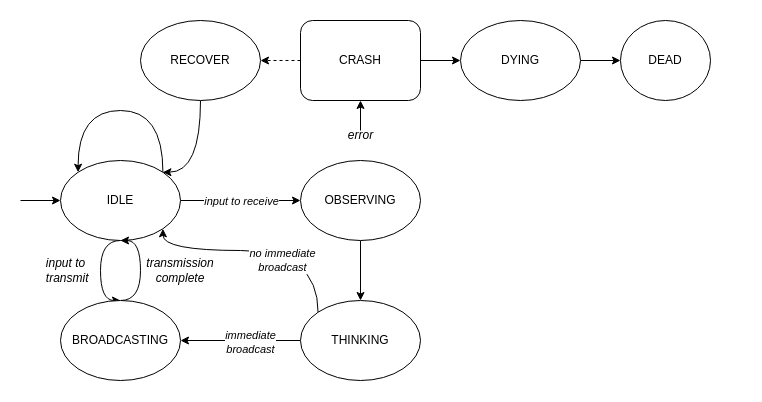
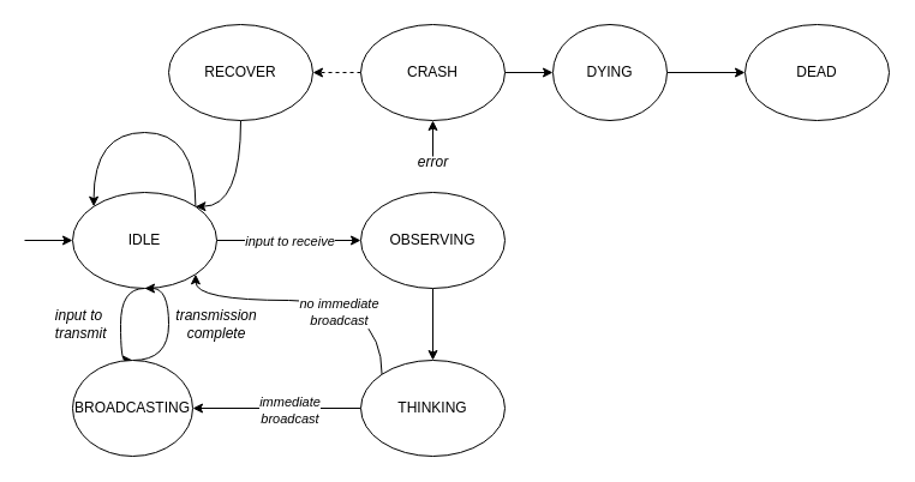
  <mxCell id="0" />
  <mxCell id="1" parent="0" />
  <mxCell id="2" style="edgeStyle=orthogonalEdgeStyle;rounded=0;orthogonalLoop=1;jettySize=auto;html=1;entryX=0;entryY=0.5;entryDx=0;entryDy=0;" edge="1" parent="1" source="5" target="8"><mxGeometry relative="1" as="geometry" /></mxCell>
  <mxCell id="3" value="&lt;i&gt;input to receive&lt;br&gt;&lt;/i&gt;" style="edgeLabel;html=1;align=center;verticalAlign=middle;resizable=0;points=[];" vertex="1" connectable="0" parent="2"><mxGeometry relative="1" as="geometry"><mxPoint as="offset" /></mxGeometry></mxCell>
  <mxCell id="4" style="edgeStyle=orthogonalEdgeStyle;rounded=0;orthogonalLoop=1;jettySize=auto;html=1;exitX=0.5;exitY=1;exitDx=0;exitDy=0;entryX=0.5;entryY=0;entryDx=0;entryDy=0;curved=1;" edge="1" parent="1" source="5" target="16"><mxGeometry relative="1" as="geometry"><Array as="points"><mxPoint x="100" y="240" /><mxPoint x="100" y="300" /></Array></mxGeometry></mxCell>
  <mxCell id="5" value="IDLE" style="ellipse;whiteSpace=wrap;html=1;" vertex="1" parent="1"><mxGeometry x="60" y="160" width="120" height="80" as="geometry" /></mxCell>
  <mxCell id="6" value="" style="endArrow=classic;html=1;rounded=0;entryX=0;entryY=0.5;entryDx=0;entryDy=0;" edge="1" parent="1" target="5"><mxGeometry width="50" height="50" relative="1" as="geometry"><mxPoint x="20" y="200" as="sourcePoint" /><mxPoint x="390" y="360" as="targetPoint" /></mxGeometry></mxCell>
  <mxCell id="7" style="edgeStyle=orthogonalEdgeStyle;rounded=0;orthogonalLoop=1;jettySize=auto;html=1;exitX=0.5;exitY=1;exitDx=0;exitDy=0;entryX=0.5;entryY=0;entryDx=0;entryDy=0;" edge="1" parent="1" source="8" target="14"><mxGeometry relative="1" as="geometry" /></mxCell>
  <mxCell id="8" value="OBSERVING" style="ellipse;whiteSpace=wrap;html=1;" vertex="1" parent="1"><mxGeometry x="300" y="160" width="120" height="80" as="geometry" /></mxCell>
  <mxCell id="9" style="edgeStyle=orthogonalEdgeStyle;rounded=0;orthogonalLoop=1;jettySize=auto;html=1;exitX=1;exitY=0;exitDx=0;exitDy=0;entryX=0;entryY=0;entryDx=0;entryDy=0;curved=1;" edge="1" parent="1" source="5" target="5"><mxGeometry relative="1" as="geometry"><Array as="points"><mxPoint x="162" y="110" /><mxPoint x="78" y="110" /></Array></mxGeometry></mxCell>
  <mxCell id="10" style="edgeStyle=orthogonalEdgeStyle;rounded=0;orthogonalLoop=1;jettySize=auto;html=1;exitX=0;exitY=0.5;exitDx=0;exitDy=0;entryX=1;entryY=0.5;entryDx=0;entryDy=0;" edge="1" parent="1" source="14" target="16"><mxGeometry relative="1" as="geometry" /></mxCell>
  <mxCell id="11" value="&lt;div&gt;&lt;i&gt;immediate&lt;/i&gt;&lt;/div&gt;&lt;div&gt;&lt;i&gt;broadcast&lt;br&gt;&lt;/i&gt;&lt;/div&gt;" style="edgeLabel;html=1;align=center;verticalAlign=middle;resizable=0;points=[];" vertex="1" connectable="0" parent="10"><mxGeometry x="-0.15" y="1" relative="1" as="geometry"><mxPoint as="offset" /></mxGeometry></mxCell>
  <mxCell id="12" style="edgeStyle=orthogonalEdgeStyle;rounded=0;orthogonalLoop=1;jettySize=auto;html=1;exitX=0;exitY=0;exitDx=0;exitDy=0;entryX=1;entryY=1;entryDx=0;entryDy=0;curved=1;" edge="1" parent="1" source="14" target="5"><mxGeometry relative="1" as="geometry"><Array as="points"><mxPoint x="318" y="250" /><mxPoint x="162" y="250" /></Array></mxGeometry></mxCell>
  <mxCell id="13" value="&lt;div&gt;&lt;i&gt;no immediate&lt;/i&gt;&lt;/div&gt;&lt;div&gt;&lt;i&gt;broadcast&lt;br&gt;&lt;/i&gt;&lt;/div&gt;" style="edgeLabel;html=1;align=center;verticalAlign=middle;resizable=0;points=[];" vertex="1" connectable="0" parent="12"><mxGeometry x="-0.176" y="9" relative="1" as="geometry"><mxPoint as="offset" /></mxGeometry></mxCell>
  <mxCell id="14" value="THINKING" style="ellipse;whiteSpace=wrap;html=1;" vertex="1" parent="1"><mxGeometry x="300" y="300" width="120" height="80" as="geometry" /></mxCell>
  <mxCell id="15" style="edgeStyle=orthogonalEdgeStyle;rounded=0;orthogonalLoop=1;jettySize=auto;html=1;exitX=0.5;exitY=0;exitDx=0;exitDy=0;entryX=0.5;entryY=1;entryDx=0;entryDy=0;curved=1;" edge="1" parent="1" source="16" target="5"><mxGeometry relative="1" as="geometry"><Array as="points"><mxPoint x="140" y="300" /><mxPoint x="140" y="240" /></Array></mxGeometry></mxCell>
- <mxCell id="16" value="BROADCASTING" style="ellipse;whiteSpace=wrap;html=1;" vertex="1" parent="1"><mxGeometry x="60" y="300" width="120" height="80" as="geometry" /></mxCell>
+ <mxCell id="16" value="BROADCASTING" style="ellipse;whiteSpace=wrap;html=1;" vertex="1" parent="1"><mxGeometry x="60" y="300" width="100" height="80" as="geometry" /></mxCell>
  <mxCell id="17" value="&lt;div&gt;&lt;i&gt;input to&lt;/i&gt;&lt;/div&gt;&lt;div&gt;&lt;i&gt;&amp;nbsp;transmit&lt;/i&gt;&lt;/div&gt;" style="text;html=1;align=center;verticalAlign=middle;resizable=0;points=[];autosize=1;strokeColor=none;fillColor=none;" vertex="1" parent="1"><mxGeometry x="30" y="250" width="70" height="40" as="geometry" /></mxCell>
  <mxCell id="18" value="&lt;div&gt;&lt;i&gt;transmission&lt;/i&gt;&lt;/div&gt;&lt;div&gt;&lt;i&gt;complete&lt;br&gt;&lt;/i&gt;&lt;/div&gt;" style="text;html=1;align=center;verticalAlign=middle;whiteSpace=wrap;rounded=0;" vertex="1" parent="1"><mxGeometry x="150" y="255" width="60" height="30" as="geometry" /></mxCell>
  <mxCell id="19" style="edgeStyle=orthogonalEdgeStyle;rounded=0;orthogonalLoop=1;jettySize=auto;html=1;entryX=1;entryY=0.5;entryDx=0;entryDy=0;dashed=1;" edge="1" parent="1" source="22" target="27"><mxGeometry relative="1" as="geometry" /></mxCell>
  <mxCell id="20" style="edgeStyle=orthogonalEdgeStyle;rounded=0;orthogonalLoop=1;jettySize=auto;html=1;exitX=1;exitY=0.5;exitDx=0;exitDy=0;entryX=0;entryY=0.5;entryDx=0;entryDy=0;" edge="1" parent="1" source="22" target="24"><mxGeometry relative="1" as="geometry" /></mxCell>
  <mxCell id="21" style="edgeStyle=orthogonalEdgeStyle;rounded=0;orthogonalLoop=1;jettySize=auto;html=1;exitX=0.5;exitY=1;exitDx=0;exitDy=0;startArrow=classic;startFill=1;endArrow=none;endFill=0;" edge="1" parent="1" source="22"><mxGeometry relative="1" as="geometry"><mxPoint x="360" y="130" as="targetPoint" /></mxGeometry></mxCell>
- <mxCell id="22" value="CRASH" style="whiteSpace=wrap;html=1;rounded=1;" vertex="1" parent="1"><mxGeometry x="300" y="20" width="120" height="80" as="geometry" /></mxCell>
+ <mxCell id="22" value="CRASH" style="ellipse;whiteSpace=wrap;html=1;" vertex="1" parent="1"><mxGeometry x="300" y="20" width="120" height="80" as="geometry" /></mxCell>
  <mxCell id="23" style="edgeStyle=orthogonalEdgeStyle;rounded=0;orthogonalLoop=1;jettySize=auto;html=1;exitX=1;exitY=0.5;exitDx=0;exitDy=0;entryX=0;entryY=0.5;entryDx=0;entryDy=0;" edge="1" parent="1" source="24" target="25"><mxGeometry relative="1" as="geometry" /></mxCell>
- <mxCell id="24" value="DYING" style="ellipse;whiteSpace=wrap;html=1;" vertex="1" parent="1"><mxGeometry x="460" y="20" width="120" height="80" as="geometry" /></mxCell>
- <mxCell id="25" value="DEAD" style="ellipse;whiteSpace=wrap;html=1;" vertex="1" parent="1"><mxGeometry x="620" y="20" width="90" height="80" as="geometry" /></mxCell>
+ <mxCell id="24" value="DYING" style="ellipse;whiteSpace=wrap;html=1;" vertex="1" parent="1"><mxGeometry x="460" y="20" width="95" height="80" as="geometry" /></mxCell>
+ <mxCell id="25" value="DEAD" style="ellipse;whiteSpace=wrap;html=1;" vertex="1" parent="1"><mxGeometry x="620" y="20" width="120" height="80" as="geometry" /></mxCell>
  <mxCell id="26" style="edgeStyle=orthogonalEdgeStyle;rounded=0;orthogonalLoop=1;jettySize=auto;html=1;exitX=0.5;exitY=1;exitDx=0;exitDy=0;entryX=1;entryY=0;entryDx=0;entryDy=0;curved=1;" edge="1" parent="1" source="27" target="5"><mxGeometry relative="1" as="geometry"><Array as="points"><mxPoint x="200" y="172" /></Array></mxGeometry></mxCell>
  <mxCell id="27" value="RECOVER" style="ellipse;whiteSpace=wrap;html=1;" vertex="1" parent="1"><mxGeometry x="140" y="20" width="120" height="80" as="geometry" /></mxCell>
  <mxCell id="28" value="&lt;i&gt;error&lt;/i&gt;" style="text;html=1;align=center;verticalAlign=middle;resizable=0;points=[];autosize=1;strokeColor=none;fillColor=none;" vertex="1" parent="1"><mxGeometry x="335" y="120" width="50" height="30" as="geometry" /></mxCell>
